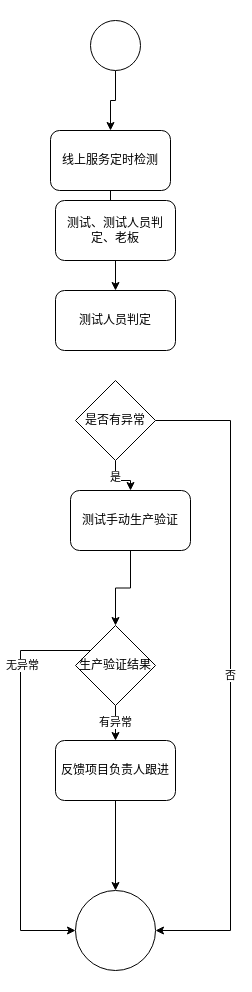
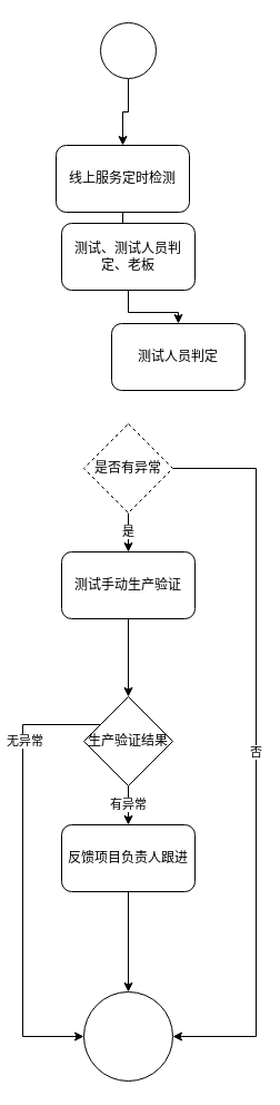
  <mxCell id="0" />
  <mxCell id="1" parent="0" />
  <mxCell id="2" style="edgeStyle=orthogonalEdgeStyle;rounded=0;orthogonalLoop=1;jettySize=auto;html=1;entryX=0.5;entryY=0;entryDx=0;entryDy=0;" edge="1" parent="1" source="3" target="5"><mxGeometry relative="1" as="geometry" /></mxCell>
  <mxCell id="3" value="" style="ellipse;whiteSpace=wrap;html=1;aspect=fixed;" vertex="1" parent="1"><mxGeometry x="90" y="20" width="50" height="50" as="geometry" /></mxCell>
  <mxCell id="4" value="邮件通知" style="edgeStyle=orthogonalEdgeStyle;rounded=0;orthogonalLoop=1;jettySize=auto;html=1;" edge="1" parent="1" source="5" target="7"><mxGeometry relative="1" as="geometry" /></mxCell>
  <mxCell id="5" value="线上服务定时检测" style="rounded=1;whiteSpace=wrap;html=1;" vertex="1" parent="1"><mxGeometry x="50" y="130" width="120" height="60" as="geometry" /></mxCell>
  <mxCell id="6" style="edgeStyle=orthogonalEdgeStyle;rounded=0;orthogonalLoop=1;jettySize=auto;html=1;" edge="1" parent="1" source="7" target="8"><mxGeometry relative="1" as="geometry" /></mxCell>
  <mxCell id="7" value="测试、测试人员判定、老板" style="rounded=1;whiteSpace=wrap;html=1;" vertex="1" parent="1"><mxGeometry x="55" y="200" width="120" height="60" as="geometry" /></mxCell>
- <mxCell id="8" value="测试人员判定" style="rounded=1;whiteSpace=wrap;html=1;" vertex="1" parent="1"><mxGeometry x="55" y="290" width="120" height="60" as="geometry" /></mxCell>
+ <mxCell id="8" value="测试人员判定" style="rounded=1;whiteSpace=wrap;html=1;" vertex="1" parent="1"><mxGeometry x="100" y="290" width="120" height="60" as="geometry" /></mxCell>
  <mxCell id="9" value="否" style="edgeStyle=orthogonalEdgeStyle;rounded=0;orthogonalLoop=1;jettySize=auto;html=1;entryX=1;entryY=0.5;entryDx=0;entryDy=0;" edge="1" parent="1" source="12" target="13"><mxGeometry relative="1" as="geometry"><mxPoint x="230" y="540" as="targetPoint" /><Array as="points"><mxPoint x="230" y="420" /><mxPoint x="230" y="930" /></Array></mxGeometry></mxCell>
  <mxCell id="10" value="" style="edgeStyle=orthogonalEdgeStyle;rounded=0;orthogonalLoop=1;jettySize=auto;html=1;entryX=0.5;entryY=0;entryDx=0;entryDy=0;" edge="1" parent="1" source="12" target="15"><mxGeometry relative="1" as="geometry"><mxPoint x="115" y="670" as="targetPoint" /></mxGeometry></mxCell>
  <mxCell id="11" value="是" style="edgeLabel;html=1;align=center;verticalAlign=middle;resizable=0;points=[];" vertex="1" connectable="0" parent="10"><mxGeometry x="-0.267" y="-1" relative="1" as="geometry"><mxPoint as="offset" /></mxGeometry></mxCell>
- <mxCell id="12" value="是否有异常" style="rhombus;whiteSpace=wrap;html=1;" vertex="1" parent="1"><mxGeometry x="75" y="380" width="80" height="80" as="geometry" /></mxCell>
+ <mxCell id="12" value="是否有异常" style="rhombus;whiteSpace=wrap;html=1;dashed=1;" vertex="1" parent="1"><mxGeometry x="75" y="380" width="80" height="80" as="geometry" /></mxCell>
  <mxCell id="13" value="" style="ellipse;whiteSpace=wrap;html=1;aspect=fixed;" vertex="1" parent="1"><mxGeometry x="75" y="890" width="80" height="80" as="geometry" /></mxCell>
  <mxCell id="14" style="edgeStyle=orthogonalEdgeStyle;rounded=0;orthogonalLoop=1;jettySize=auto;html=1;entryX=0.5;entryY=0;entryDx=0;entryDy=0;" edge="1" parent="1" source="15" target="19"><mxGeometry relative="1" as="geometry" /></mxCell>
- <mxCell id="15" value="测试手动生产验证" style="rounded=1;whiteSpace=wrap;html=1;" vertex="1" parent="1"><mxGeometry x="70" y="490" width="120" height="60" as="geometry" /></mxCell>
+ <mxCell id="15" value="测试手动生产验证" style="rounded=1;whiteSpace=wrap;html=1;" vertex="1" parent="1"><mxGeometry x="55" y="495" width="120" height="60" as="geometry" /></mxCell>
  <mxCell id="16" style="edgeStyle=orthogonalEdgeStyle;rounded=0;orthogonalLoop=1;jettySize=auto;html=1;entryX=0;entryY=0.5;entryDx=0;entryDy=0;" edge="1" parent="1" source="19" target="13"><mxGeometry relative="1" as="geometry"><Array as="points"><mxPoint x="20" y="650" /><mxPoint x="20" y="930" /></Array></mxGeometry></mxCell>
  <mxCell id="17" value="无异常" style="edgeLabel;html=1;align=center;verticalAlign=middle;resizable=0;points=[];" vertex="1" connectable="0" parent="16"><mxGeometry x="-0.586" y="1" relative="1" as="geometry"><mxPoint as="offset" /></mxGeometry></mxCell>
  <mxCell id="18" value="有异常" style="edgeStyle=orthogonalEdgeStyle;rounded=0;orthogonalLoop=1;jettySize=auto;html=1;entryX=0.5;entryY=0;entryDx=0;entryDy=0;" edge="1" parent="1" source="19" target="21"><mxGeometry relative="1" as="geometry" /></mxCell>
  <mxCell id="19" value="生产验证结果" style="rhombus;whiteSpace=wrap;html=1;" vertex="1" parent="1"><mxGeometry x="75" y="625" width="80" height="80" as="geometry" /></mxCell>
  <mxCell id="20" style="edgeStyle=orthogonalEdgeStyle;rounded=0;orthogonalLoop=1;jettySize=auto;html=1;entryX=0.5;entryY=0;entryDx=0;entryDy=0;" edge="1" parent="1" source="21" target="13"><mxGeometry relative="1" as="geometry" /></mxCell>
  <mxCell id="21" value="反馈项目负责人跟进" style="rounded=1;whiteSpace=wrap;html=1;" vertex="1" parent="1"><mxGeometry x="55" y="740" width="120" height="60" as="geometry" /></mxCell>
